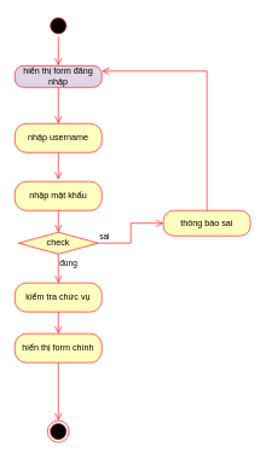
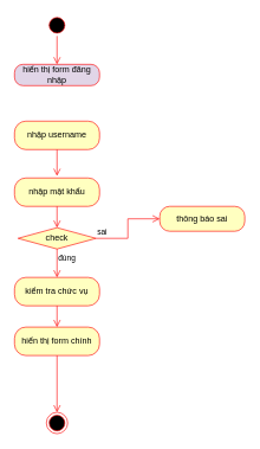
  <mxCell id="0" />
  <mxCell id="1" parent="0" />
  <mxCell id="2" value="" style="ellipse;html=1;shape=startState;fillColor=#000000;strokeColor=#ff0000;" parent="1" vertex="1"><mxGeometry x="65" y="20" width="30" height="30" as="geometry" /></mxCell>
  <mxCell id="3" value="" style="edgeStyle=orthogonalEdgeStyle;html=1;verticalAlign=bottom;endArrow=open;endSize=8;strokeColor=#ff0000;rounded=0;entryX=0.5;entryY=0;entryDx=0;entryDy=0;" parent="1" source="2" target="4" edge="1"><mxGeometry relative="1" as="geometry"><mxPoint x="75" y="110" as="targetPoint" /></mxGeometry></mxCell>
  <mxCell id="4" value="hiển thị form đăng nhập" style="rounded=1;whiteSpace=wrap;html=1;arcSize=40;fontColor=#000000;fillColor=#e1d5e7;strokeColor=#ff0000;" parent="1" vertex="1"><mxGeometry x="20" y="90" width="120" height="30" as="geometry" /></mxCell>
- <mxCell id="5" value="" style="edgeStyle=orthogonalEdgeStyle;html=1;verticalAlign=bottom;endArrow=open;endSize=8;strokeColor=#ff0000;rounded=0;entryX=0.5;entryY=0;entryDx=0;entryDy=0;" parent="1" source="4" target="6" edge="1"><mxGeometry relative="1" as="geometry"><mxPoint x="80" y="170" as="targetPoint" /></mxGeometry></mxCell>
  <mxCell id="6" value="nhập username" style="rounded=1;whiteSpace=wrap;html=1;arcSize=40;fontColor=#000000;fillColor=#ffffc0;strokeColor=#ff0000;" parent="1" vertex="1"><mxGeometry x="20" y="170" width="120" height="40" as="geometry" /></mxCell>
  <mxCell id="7" value="" style="edgeStyle=orthogonalEdgeStyle;html=1;verticalAlign=bottom;endArrow=open;endSize=8;strokeColor=#ff0000;rounded=0;entryX=0.5;entryY=-0.073;entryDx=0;entryDy=0;entryPerimeter=0;" parent="1" source="6" target="16" edge="1"><mxGeometry relative="1" as="geometry"><mxPoint x="85" y="270" as="targetPoint" /></mxGeometry></mxCell>
  <mxCell id="8" value="check" style="rhombus;whiteSpace=wrap;html=1;fillColor=#ffffc0;strokeColor=#ff0000;" parent="1" vertex="1"><mxGeometry x="25" y="320" width="110" height="30" as="geometry" /></mxCell>
  <mxCell id="9" value="sai" style="edgeStyle=orthogonalEdgeStyle;html=1;align=left;verticalAlign=bottom;endArrow=open;endSize=8;strokeColor=#ff0000;rounded=0;entryX=0;entryY=0.5;entryDx=0;entryDy=0;" parent="1" source="8" target="18" edge="1"><mxGeometry x="-1" relative="1" as="geometry"><mxPoint x="185" y="325" as="targetPoint" /></mxGeometry></mxCell>
  <mxCell id="10" value="đúng" style="edgeStyle=orthogonalEdgeStyle;html=1;align=left;verticalAlign=top;endArrow=open;endSize=8;strokeColor=#ff0000;rounded=0;entryX=0.5;entryY=0;entryDx=0;entryDy=0;" parent="1" source="8" target="11" edge="1"><mxGeometry x="-1" relative="1" as="geometry"><mxPoint x="80" y="390" as="targetPoint" /></mxGeometry></mxCell>
  <mxCell id="11" value="kiểm tra chức vụ" style="rounded=1;whiteSpace=wrap;html=1;arcSize=40;fontColor=#000000;fillColor=#ffffc0;strokeColor=#ff0000;" parent="1" vertex="1"><mxGeometry x="20" y="390" width="120" height="40" as="geometry" /></mxCell>
  <mxCell id="12" value="" style="edgeStyle=orthogonalEdgeStyle;html=1;verticalAlign=bottom;endArrow=open;endSize=8;strokeColor=#ff0000;rounded=0;entryX=0.5;entryY=0;entryDx=0;entryDy=0;" parent="1" source="11" target="13" edge="1"><mxGeometry relative="1" as="geometry"><mxPoint x="80" y="440" as="targetPoint" /></mxGeometry></mxCell>
  <mxCell id="13" value="hiển thị form chính" style="rounded=1;whiteSpace=wrap;html=1;arcSize=40;fontColor=#000000;fillColor=#ffffc0;strokeColor=#ff0000;" parent="1" vertex="1"><mxGeometry x="20" y="460" width="120" height="40" as="geometry" /></mxCell>
  <mxCell id="14" value="" style="edgeStyle=orthogonalEdgeStyle;html=1;verticalAlign=bottom;endArrow=open;endSize=8;strokeColor=#ff0000;rounded=0;entryX=0.5;entryY=0;entryDx=0;entryDy=0;" parent="1" source="13" target="15" edge="1"><mxGeometry relative="1" as="geometry"><mxPoint x="80" y="560" as="targetPoint" /></mxGeometry></mxCell>
  <mxCell id="15" value="" style="ellipse;html=1;shape=endState;fillColor=#000000;strokeColor=#ff0000;" parent="1" vertex="1"><mxGeometry x="65" y="580" width="30" height="30" as="geometry" /></mxCell>
  <mxCell id="16" value="nhập mật khẩu" style="rounded=1;whiteSpace=wrap;html=1;arcSize=40;fontColor=#000000;fillColor=#ffffc0;strokeColor=#ff0000;" vertex="1" parent="1"><mxGeometry x="20" y="250" width="120" height="40" as="geometry" /></mxCell>
  <mxCell id="17" value="" style="edgeStyle=orthogonalEdgeStyle;html=1;verticalAlign=bottom;endArrow=open;endSize=8;strokeColor=#ff0000;rounded=0;entryX=0.5;entryY=0;entryDx=0;entryDy=0;exitX=0.5;exitY=1;exitDx=0;exitDy=0;" edge="1" parent="1" source="16" target="8"><mxGeometry relative="1" as="geometry"><mxPoint x="90" y="257.08" as="targetPoint" /><mxPoint x="90" y="220" as="sourcePoint" /></mxGeometry></mxCell>
  <mxCell id="18" value="thông báo sai" style="rounded=1;whiteSpace=wrap;html=1;arcSize=40;fontColor=#000000;fillColor=#ffffc0;strokeColor=#ff0000;" vertex="1" parent="1"><mxGeometry x="225" y="290" width="120" height="35" as="geometry" /></mxCell>
- <mxCell id="19" value="" style="edgeStyle=orthogonalEdgeStyle;html=1;verticalAlign=bottom;endArrow=open;endSize=8;strokeColor=#ff0000;rounded=0;exitX=0.5;exitY=0;exitDx=0;exitDy=0;entryX=1;entryY=0.25;entryDx=0;entryDy=0;" edge="1" source="18" parent="1" target="4"><mxGeometry relative="1" as="geometry"><mxPoint x="285" y="420" as="targetPoint" /></mxGeometry></mxCell>
